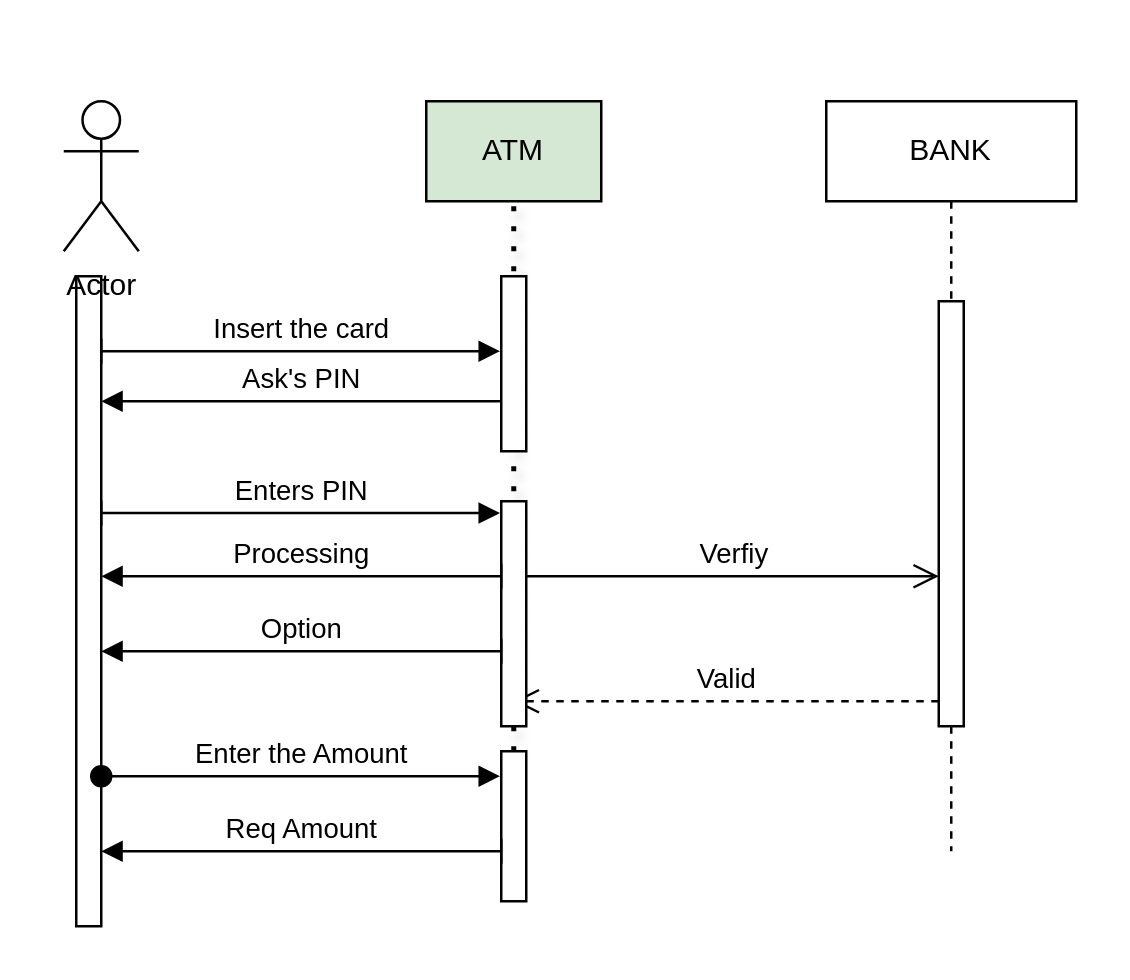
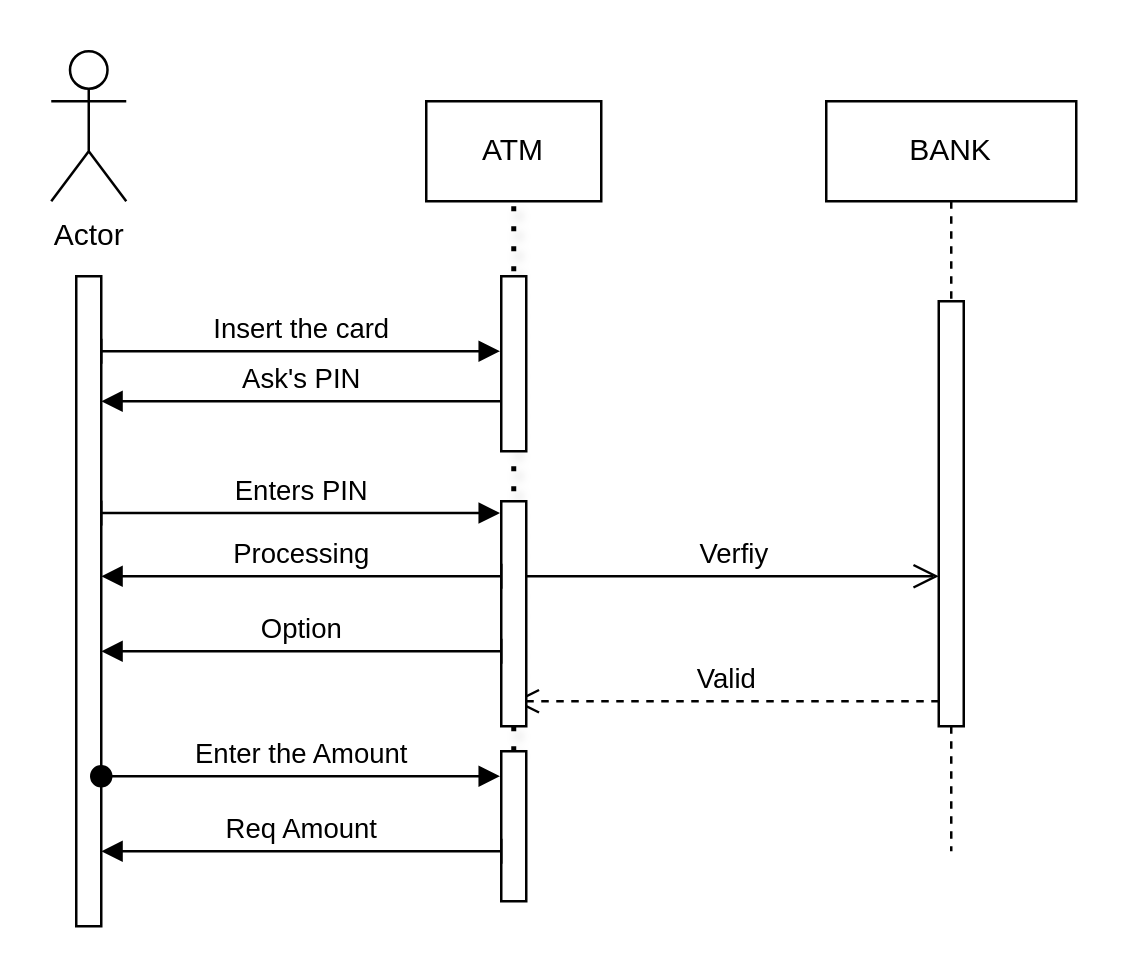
  <mxCell id="0" />
  <mxCell id="1" parent="0" />
  <mxCell id="2" value="" style="endArrow=none;dashed=1;html=1;dashPattern=1 3;strokeWidth=2;rounded=0;entryX=0.5;entryY=1;entryDx=0;entryDy=0;shadow=1;" edge="1" parent="1" source="16" target="19"><mxGeometry width="50" height="50" relative="1" as="geometry"><mxPoint x="160" y="130" as="sourcePoint" /><mxPoint x="210" y="80" as="targetPoint" /><Array as="points"><mxPoint x="205" y="140" /></Array></mxGeometry></mxCell>
  <mxCell id="3" value="BANK" style="shape=umlLifeline;perimeter=lifelinePerimeter;whiteSpace=wrap;html=1;container=0;dropTarget=0;collapsible=0;recursiveResize=0;outlineConnect=0;portConstraint=eastwest;newEdgeStyle={&quot;edgeStyle&quot;:&quot;elbowEdgeStyle&quot;,&quot;elbow&quot;:&quot;vertical&quot;,&quot;curved&quot;:0,&quot;rounded&quot;:0};" parent="1" vertex="1"><mxGeometry x="330" y="40" width="100" height="300" as="geometry" /></mxCell>
  <mxCell id="4" value="" style="html=1;points=[];perimeter=orthogonalPerimeter;outlineConnect=0;targetShapes=umlLifeline;portConstraint=eastwest;newEdgeStyle={&quot;edgeStyle&quot;:&quot;elbowEdgeStyle&quot;,&quot;elbow&quot;:&quot;vertical&quot;,&quot;curved&quot;:0,&quot;rounded&quot;:0};" parent="3" vertex="1"><mxGeometry x="45" y="80" width="10" height="170" as="geometry" /></mxCell>
  <mxCell id="5" value="Valid" style="html=1;verticalAlign=bottom;endArrow=open;dashed=1;endSize=8;edgeStyle=elbowEdgeStyle;elbow=vertical;curved=0;rounded=0;" parent="1" source="4" edge="1"><mxGeometry relative="1" as="geometry"><mxPoint x="205" y="280" as="targetPoint" /><Array as="points"><mxPoint x="300" y="280" /></Array></mxGeometry></mxCell>
  <mxCell id="6" value="Verfiy" style="html=1;verticalAlign=bottom;endArrow=open;endSize=8;edgeStyle=elbowEdgeStyle;elbow=vertical;curved=0;rounded=0;" parent="1" target="4" edge="1"><mxGeometry relative="1" as="geometry"><mxPoint x="285" y="235" as="targetPoint" /><Array as="points"><mxPoint x="290" y="230" /></Array><mxPoint x="210" y="230" as="sourcePoint" /></mxGeometry></mxCell>
  <mxCell id="7" value="" style="html=1;points=[[0,0,0,0,5],[0,1,0,0,-5],[1,0,0,0,5],[1,1,0,0,-5]];perimeter=orthogonalPerimeter;outlineConnect=0;targetShapes=umlLifeline;portConstraint=eastwest;newEdgeStyle={&quot;curved&quot;:0,&quot;rounded&quot;:0};" vertex="1" parent="1"><mxGeometry x="30" y="110" width="10" height="260" as="geometry" /></mxCell>
- <mxCell id="8" value="Actor" style="shape=umlActor;verticalLabelPosition=bottom;verticalAlign=top;html=1;" vertex="1" parent="1"><mxGeometry x="25" y="40" width="30" height="60" as="geometry" /></mxCell>
+ <mxCell id="8" value="Actor" style="shape=umlActor;verticalLabelPosition=bottom;verticalAlign=top;html=1;" vertex="1" parent="1"><mxGeometry x="20" y="20" width="30" height="60" as="geometry" /></mxCell>
  <mxCell id="9" value="Insert the card" style="html=1;verticalAlign=bottom;startArrow=baseDash;startFill=0;endArrow=block;startSize=8;curved=0;rounded=0;" edge="1" parent="1"><mxGeometry width="60" relative="1" as="geometry"><mxPoint x="40" y="140" as="sourcePoint" /><mxPoint x="199.5" y="140" as="targetPoint" /></mxGeometry></mxCell>
  <mxCell id="10" value="Ask's PIN" style="html=1;verticalAlign=bottom;startArrow=baseDash;startFill=0;endArrow=block;startSize=8;curved=0;rounded=0;" edge="1" parent="1" source="12"><mxGeometry width="60" relative="1" as="geometry"><mxPoint x="195" y="160" as="sourcePoint" /><mxPoint x="40" y="160" as="targetPoint" /></mxGeometry></mxCell>
  <mxCell id="11" value="Enters PIN" style="html=1;verticalAlign=bottom;startArrow=baseDash;startFill=0;endArrow=block;startSize=8;curved=0;rounded=0;" edge="1" parent="1"><mxGeometry width="60" relative="1" as="geometry"><mxPoint x="40" y="204.74" as="sourcePoint" /><mxPoint x="199.5" y="204.74" as="targetPoint" /></mxGeometry></mxCell>
  <mxCell id="12" value="" style="html=1;points=[[0,0,0,0,5],[0,1,0,0,-5],[1,0,0,0,5],[1,1,0,0,-5]];perimeter=orthogonalPerimeter;outlineConnect=0;targetShapes=umlLifeline;portConstraint=eastwest;newEdgeStyle={&quot;curved&quot;:0,&quot;rounded&quot;:0};" vertex="1" parent="1"><mxGeometry x="200" y="110" width="10" height="70" as="geometry" /></mxCell>
  <mxCell id="13" value="" style="html=1;points=[[0,0,0,0,5],[0,1,0,0,-5],[1,0,0,0,5],[1,1,0,0,-5]];perimeter=orthogonalPerimeter;outlineConnect=0;targetShapes=umlLifeline;portConstraint=eastwest;newEdgeStyle={&quot;curved&quot;:0,&quot;rounded&quot;:0};" vertex="1" parent="1"><mxGeometry x="200" y="200" width="10" height="90" as="geometry" /></mxCell>
  <mxCell id="14" value="Processing" style="html=1;verticalAlign=bottom;startArrow=baseDash;startFill=0;endArrow=block;startSize=8;curved=0;rounded=0;" edge="1" parent="1" source="13"><mxGeometry width="60" relative="1" as="geometry"><mxPoint x="195" y="230" as="sourcePoint" /><mxPoint x="40" y="230" as="targetPoint" /></mxGeometry></mxCell>
  <mxCell id="15" value="Option" style="html=1;verticalAlign=bottom;startArrow=baseDash;startFill=0;endArrow=block;startSize=8;curved=0;rounded=0;" edge="1" parent="1" source="13"><mxGeometry width="60" relative="1" as="geometry"><mxPoint x="195" y="260" as="sourcePoint" /><mxPoint x="40" y="260" as="targetPoint" /></mxGeometry></mxCell>
  <mxCell id="16" value="" style="html=1;points=[[0,0,0,0,5],[0,1,0,0,-5],[1,0,0,0,5],[1,1,0,0,-5]];perimeter=orthogonalPerimeter;outlineConnect=0;targetShapes=umlLifeline;portConstraint=eastwest;newEdgeStyle={&quot;curved&quot;:0,&quot;rounded&quot;:0};" vertex="1" parent="1"><mxGeometry x="200" y="300" width="10" height="60" as="geometry" /></mxCell>
  <mxCell id="17" value="Enter the Amount" style="html=1;verticalAlign=bottom;startArrow=oval;startFill=1;endArrow=block;startSize=8;curved=0;rounded=0;" edge="1" parent="1"><mxGeometry width="60" relative="1" as="geometry"><mxPoint x="40" y="310" as="sourcePoint" /><mxPoint x="199.5" y="310" as="targetPoint" /></mxGeometry></mxCell>
  <mxCell id="18" value="Req Amount" style="html=1;verticalAlign=bottom;startArrow=baseDash;startFill=0;endArrow=block;startSize=8;curved=0;rounded=0;" edge="1" parent="1" source="16"><mxGeometry width="60" relative="1" as="geometry"><mxPoint x="195" y="340" as="sourcePoint" /><mxPoint x="40" y="340" as="targetPoint" /></mxGeometry></mxCell>
- <mxCell id="19" value="ATM" style="rounded=0;whiteSpace=wrap;html=1;fillColor=#d5e8d4;" vertex="1" parent="1"><mxGeometry x="170" y="40" width="70" height="40" as="geometry" /></mxCell>
+ <mxCell id="19" value="ATM" style="rounded=0;whiteSpace=wrap;html=1;" vertex="1" parent="1"><mxGeometry x="170" y="40" width="70" height="40" as="geometry" /></mxCell>
